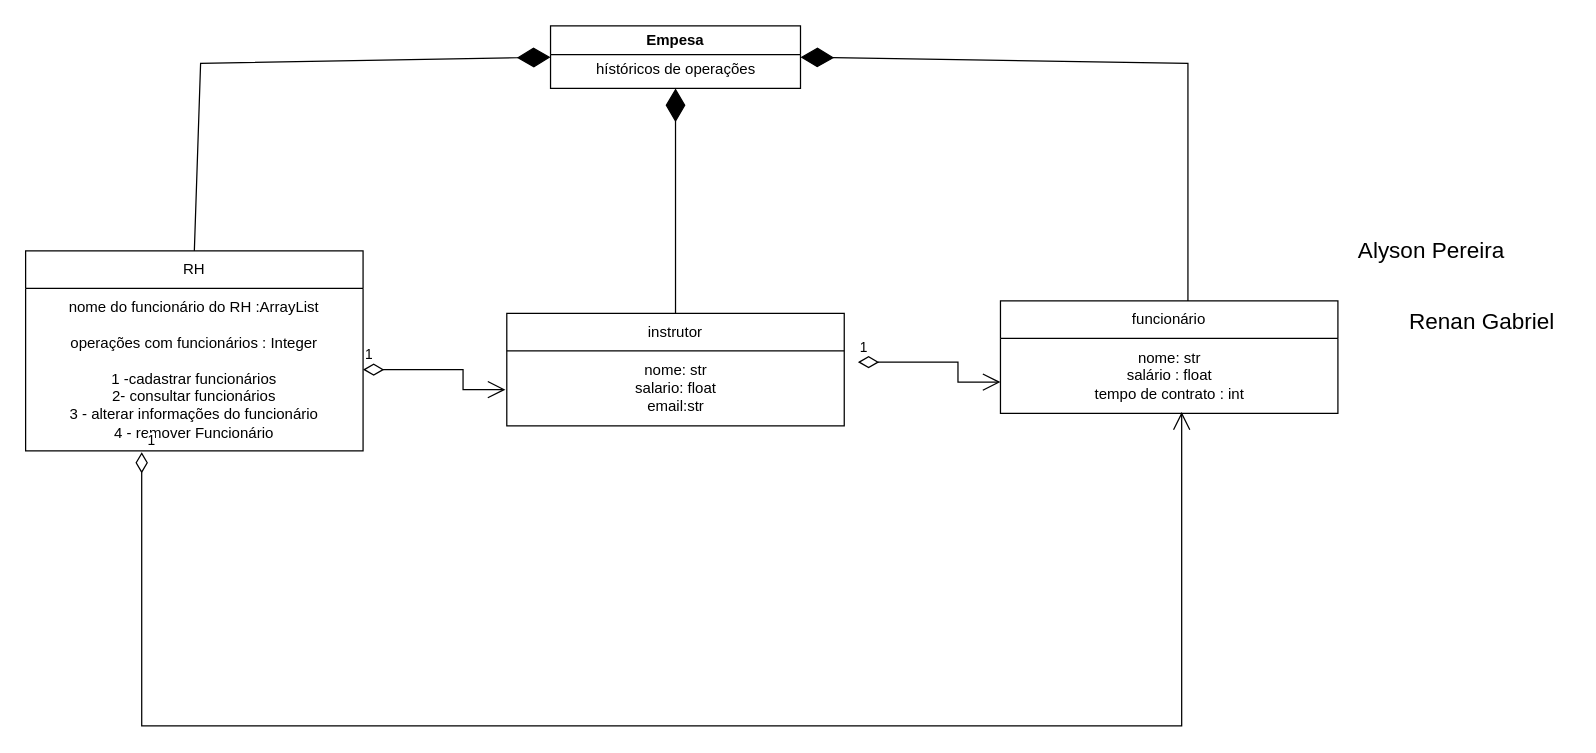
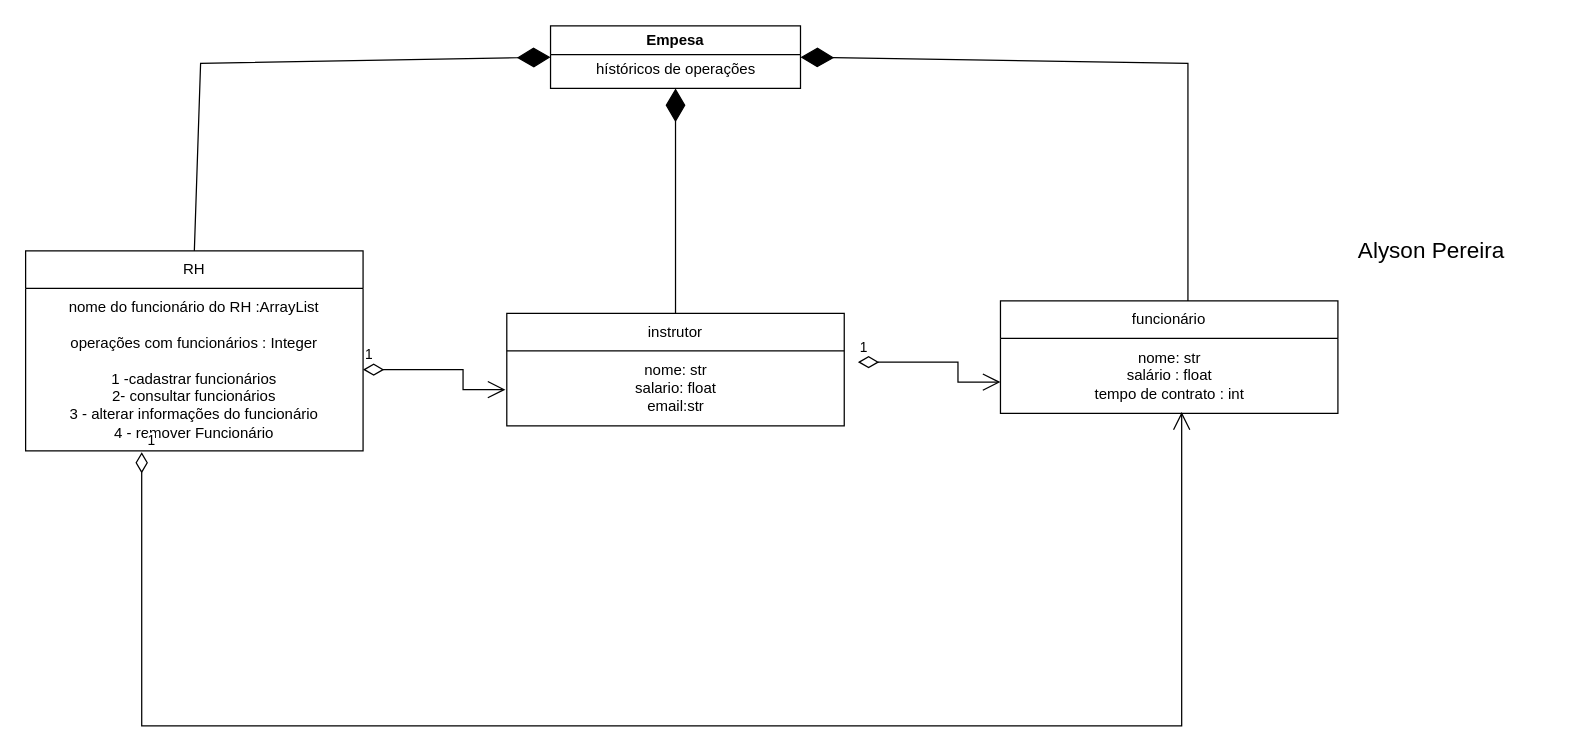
  <mxCell id="0" />
  <mxCell id="1" parent="0" />
  <mxCell id="2" value="Empesa" style="swimlane;whiteSpace=wrap;html=1;" parent="1" vertex="1"><mxGeometry x="440" y="20" width="200" height="50" as="geometry" /></mxCell>
  <mxCell id="3" value="hístóricos de operações" style="text;html=1;align=center;verticalAlign=middle;resizable=0;points=[];autosize=1;strokeColor=none;fillColor=none;" parent="2" vertex="1"><mxGeometry x="25" y="20" width="150" height="30" as="geometry" /></mxCell>
  <mxCell id="4" value="RH" style="swimlane;fontStyle=0;childLayout=stackLayout;horizontal=1;startSize=30;horizontalStack=0;resizeParent=1;resizeParentMax=0;resizeLast=0;collapsible=1;marginBottom=0;whiteSpace=wrap;html=1;" parent="1" vertex="1"><mxGeometry x="20" y="200" width="270" height="160" as="geometry" /></mxCell>
  <mxCell id="5" value="nome do funcionário do RH :ArrayList&lt;div&gt;&lt;br&gt;&lt;/div&gt;&lt;div&gt;operações com funcionários : Integer&lt;/div&gt;&lt;div&gt;&lt;br&gt;&lt;/div&gt;&lt;div&gt;&lt;span style=&quot;text-wrap-mode: nowrap;&quot;&gt;1 -cadastrar funcionários&lt;/span&gt;&lt;div style=&quot;text-wrap-mode: nowrap;&quot;&gt;2- consultar funcionários&lt;/div&gt;&lt;div style=&quot;text-wrap-mode: nowrap;&quot;&gt;3 - alterar informações do funcionário&lt;/div&gt;&lt;div style=&quot;text-wrap-mode: nowrap;&quot;&gt;4 - remover Funcionário&lt;/div&gt;&lt;/div&gt;" style="text;strokeColor=none;fillColor=none;align=center;verticalAlign=middle;spacingLeft=4;spacingRight=4;overflow=hidden;points=[[0,0.5],[1,0.5]];portConstraint=eastwest;rotatable=0;whiteSpace=wrap;html=1;" parent="4" vertex="1"><mxGeometry y="30" width="270" height="130" as="geometry" /></mxCell>
  <mxCell id="6" value="" style="endArrow=diamondThin;endFill=1;endSize=24;html=1;rounded=0;entryX=0;entryY=0.5;entryDx=0;entryDy=0;exitX=0.5;exitY=0;exitDx=0;exitDy=0;" parent="1" edge="1" target="2" source="4"><mxGeometry width="160" relative="1" as="geometry"><mxPoint x="160" y="190" as="sourcePoint" /><mxPoint x="430" y="90" as="targetPoint" /><Array as="points"><mxPoint x="160" y="50" /></Array></mxGeometry></mxCell>
  <mxCell id="7" value="instrutor" style="swimlane;fontStyle=0;childLayout=stackLayout;horizontal=1;startSize=30;horizontalStack=0;resizeParent=1;resizeParentMax=0;resizeLast=0;collapsible=1;marginBottom=0;whiteSpace=wrap;html=1;" parent="1" vertex="1"><mxGeometry x="405" y="250" width="270" height="90" as="geometry" /></mxCell>
  <mxCell id="8" value="nome: str&lt;div&gt;salario: float&lt;/div&gt;&lt;div&gt;email:str&lt;/div&gt;" style="text;html=1;align=center;verticalAlign=middle;resizable=0;points=[];autosize=1;strokeColor=none;fillColor=none;" parent="7" vertex="1"><mxGeometry y="30" width="270" height="60" as="geometry" /></mxCell>
  <mxCell id="9" value="" style="endArrow=diamondThin;endFill=1;endSize=24;html=1;rounded=0;exitX=0.5;exitY=0;exitDx=0;exitDy=0;" edge="1" parent="1" source="7" target="3"><mxGeometry width="160" relative="1" as="geometry"><mxPoint x="536" y="236.01" as="sourcePoint" /><mxPoint x="544" y="-140" as="targetPoint" /><Array as="points" /></mxGeometry></mxCell>
  <mxCell id="10" value="funcionário" style="swimlane;fontStyle=0;childLayout=stackLayout;horizontal=1;startSize=30;horizontalStack=0;resizeParent=1;resizeParentMax=0;resizeLast=0;collapsible=1;marginBottom=0;whiteSpace=wrap;html=1;" vertex="1" parent="1"><mxGeometry x="800" y="240" width="270" height="90" as="geometry" /></mxCell>
  <mxCell id="11" value="nome: str&lt;div&gt;salário : float&lt;br&gt;&lt;div&gt;tempo de contrato : int&lt;/div&gt;&lt;/div&gt;" style="text;html=1;align=center;verticalAlign=middle;resizable=0;points=[];autosize=1;strokeColor=none;fillColor=none;" vertex="1" parent="10"><mxGeometry y="30" width="270" height="60" as="geometry" /></mxCell>
  <mxCell id="12" value="1" style="endArrow=open;html=1;endSize=12;startArrow=diamondThin;startSize=14;startFill=0;edgeStyle=orthogonalEdgeStyle;align=left;verticalAlign=bottom;rounded=0;exitX=0.344;exitY=1.008;exitDx=0;exitDy=0;exitPerimeter=0;entryX=0.537;entryY=0.983;entryDx=0;entryDy=0;entryPerimeter=0;" edge="1" parent="1" source="5" target="11"><mxGeometry x="-1" y="3" relative="1" as="geometry"><mxPoint x="370" y="410" as="sourcePoint" /><mxPoint x="530" y="410" as="targetPoint" /><Array as="points"><mxPoint x="113" y="580" /><mxPoint x="945" y="580" /></Array></mxGeometry></mxCell>
  <mxCell id="13" value="1" style="endArrow=open;html=1;endSize=12;startArrow=diamondThin;startSize=14;startFill=0;edgeStyle=orthogonalEdgeStyle;align=left;verticalAlign=bottom;rounded=0;exitX=1;exitY=0.5;exitDx=0;exitDy=0;entryX=-0.004;entryY=0.517;entryDx=0;entryDy=0;entryPerimeter=0;" edge="1" parent="1" source="5" target="8"><mxGeometry x="-1" y="3" relative="1" as="geometry"><mxPoint x="123" y="371" as="sourcePoint" /><mxPoint x="875" y="349" as="targetPoint" /><Array as="points"><mxPoint x="370" y="295" /><mxPoint x="370" y="311" /></Array></mxGeometry></mxCell>
  <mxCell id="14" value="1" style="endArrow=open;html=1;endSize=12;startArrow=diamondThin;startSize=14;startFill=0;edgeStyle=orthogonalEdgeStyle;align=left;verticalAlign=bottom;rounded=0;exitX=1;exitY=0.5;exitDx=0;exitDy=0;entryX=-0.004;entryY=0.517;entryDx=0;entryDy=0;entryPerimeter=0;" edge="1" parent="1"><mxGeometry x="-1" y="3" relative="1" as="geometry"><mxPoint x="686" y="289" as="sourcePoint" /><mxPoint x="800" y="305" as="targetPoint" /><Array as="points"><mxPoint x="766" y="289" /><mxPoint x="766" y="305" /></Array></mxGeometry></mxCell>
  <mxCell id="15" value="" style="endArrow=diamondThin;endFill=1;endSize=24;html=1;rounded=0;entryX=1;entryY=0.5;entryDx=0;entryDy=0;" edge="1" parent="1" target="2"><mxGeometry width="160" relative="1" as="geometry"><mxPoint x="950" y="240" as="sourcePoint" /><mxPoint x="554" y="80" as="targetPoint" /><Array as="points"><mxPoint x="950" y="50" /></Array></mxGeometry></mxCell>
  <mxCell id="16" value="Alyson Pereira" style="text;html=1;align=center;verticalAlign=middle;whiteSpace=wrap;rounded=0;strokeWidth=5;fontSize=18;" vertex="1" parent="1"><mxGeometry x="1080" y="180" width="130" height="40" as="geometry" /></mxCell>
- <mxCell id="17" value="Renan Gabriel" style="text;html=1;align=center;verticalAlign=middle;whiteSpace=wrap;rounded=0;strokeWidth=5;fontSize=18;" vertex="1" parent="1"><mxGeometry x="1115.5" y="237" width="139" height="40" as="geometry" /></mxCell>
